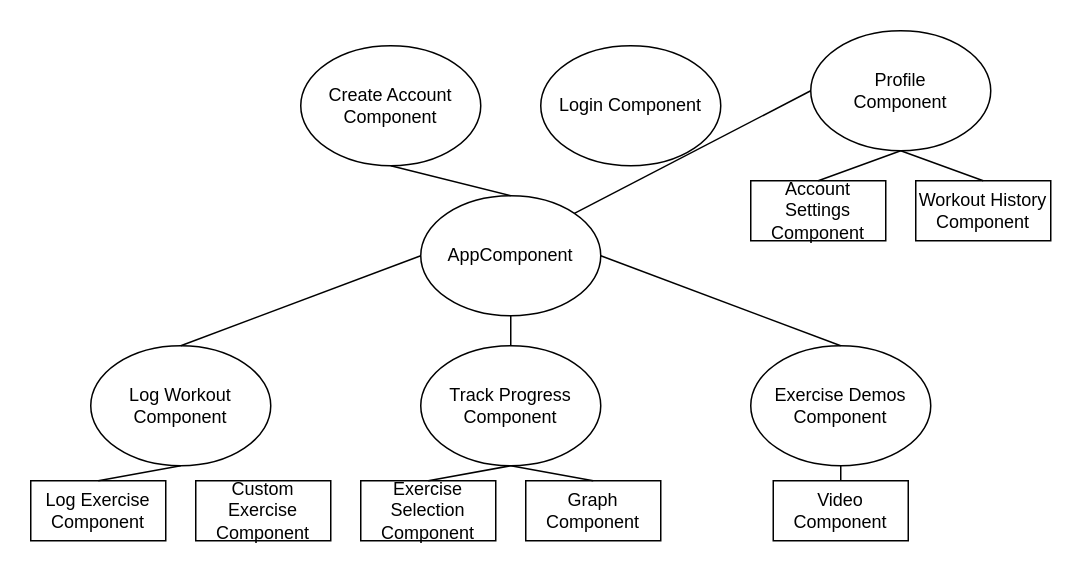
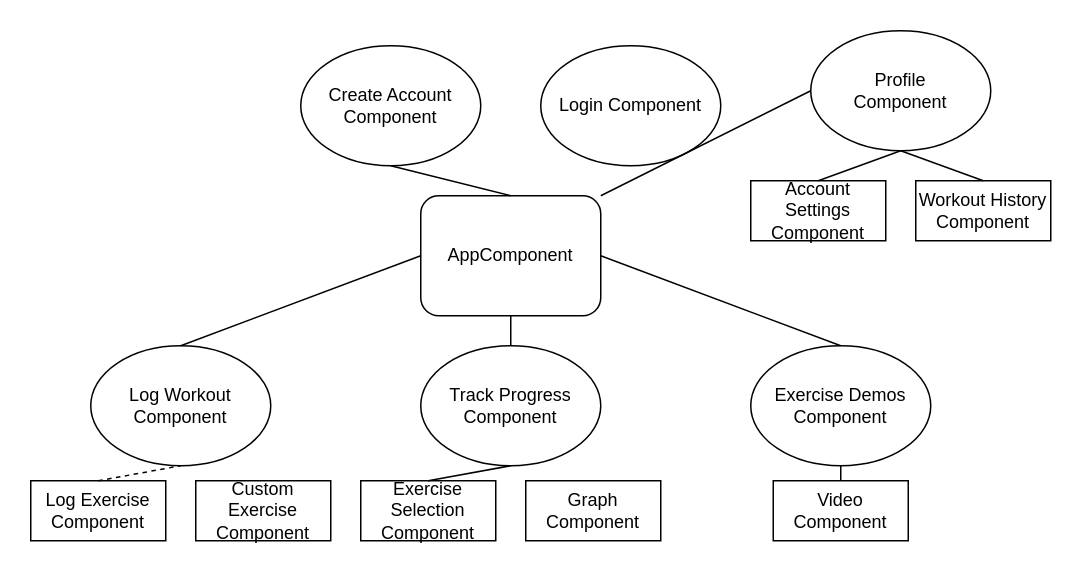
  <mxCell id="0" />
  <mxCell id="1" parent="0" />
- <mxCell id="2" value="AppComponent" style="ellipse;whiteSpace=wrap;html=1;" vertex="1" parent="1"><mxGeometry x="280" y="130" width="120" height="80" as="geometry" /></mxCell>
+ <mxCell id="2" value="AppComponent" style="whiteSpace=wrap;html=1;rounded=1;" vertex="1" parent="1"><mxGeometry x="280" y="130" width="120" height="80" as="geometry" /></mxCell>
  <mxCell id="3" value="Log Workout&lt;div&gt;Component&lt;/div&gt;" style="ellipse;whiteSpace=wrap;html=1;" vertex="1" parent="1"><mxGeometry x="60" y="230" width="120" height="80" as="geometry" /></mxCell>
  <mxCell id="4" value="Track Progress&lt;div&gt;Component&lt;/div&gt;" style="ellipse;whiteSpace=wrap;html=1;" vertex="1" parent="1"><mxGeometry x="280" y="230" width="120" height="80" as="geometry" /></mxCell>
  <mxCell id="5" value="Exercise Demos&lt;div&gt;Component&lt;/div&gt;" style="ellipse;whiteSpace=wrap;html=1;" vertex="1" parent="1"><mxGeometry x="500" y="230" width="120" height="80" as="geometry" /></mxCell>
  <mxCell id="6" value="Log Exercise&lt;div&gt;Component&lt;/div&gt;" style="rounded=0;whiteSpace=wrap;html=1;" vertex="1" parent="1"><mxGeometry y="320" width="90" height="40" as="geometry" x="20" /></mxCell>
  <mxCell id="7" value="Custom Exercise&lt;div&gt;Component&lt;/div&gt;" style="rounded=0;whiteSpace=wrap;html=1;" vertex="1" parent="1"><mxGeometry x="130" y="320" width="90" height="40" as="geometry" /></mxCell>
  <mxCell id="8" value="Exercise Selection Component" style="rounded=0;whiteSpace=wrap;html=1;" vertex="1" parent="1"><mxGeometry x="240" y="320" width="90" height="40" as="geometry" /></mxCell>
  <mxCell id="9" value="Graph&lt;div&gt;Component&lt;/div&gt;" style="rounded=0;whiteSpace=wrap;html=1;" vertex="1" parent="1"><mxGeometry x="350" y="320" width="90" height="40" as="geometry" /></mxCell>
  <mxCell id="10" value="Video&lt;div&gt;Component&lt;/div&gt;" style="rounded=0;whiteSpace=wrap;html=1;" vertex="1" parent="1"><mxGeometry x="515" y="320" width="90" height="40" as="geometry" /></mxCell>
  <mxCell id="11" value="" style="endArrow=none;html=1;rounded=0;entryX=0;entryY=0.5;entryDx=0;entryDy=0;exitX=0.5;exitY=0;exitDx=0;exitDy=0;" edge="1" parent="1" source="3" target="2"><mxGeometry width="50" height="50" relative="1" as="geometry"><mxPoint x="190" y="210" as="sourcePoint" /><mxPoint x="240" y="160" as="targetPoint" /></mxGeometry></mxCell>
  <mxCell id="12" value="" style="endArrow=none;html=1;rounded=0;entryX=0.5;entryY=1;entryDx=0;entryDy=0;exitX=0.5;exitY=0;exitDx=0;exitDy=0;" edge="1" parent="1" source="4" target="2"><mxGeometry width="50" height="50" relative="1" as="geometry"><mxPoint x="240" y="270" as="sourcePoint" /><mxPoint x="290" y="220" as="targetPoint" /></mxGeometry></mxCell>
  <mxCell id="13" value="" style="endArrow=none;html=1;rounded=0;exitX=1;exitY=0.5;exitDx=0;exitDy=0;entryX=0.5;entryY=0;entryDx=0;entryDy=0;" edge="1" parent="1" source="2" target="5"><mxGeometry width="50" height="50" relative="1" as="geometry"><mxPoint x="460" y="195" as="sourcePoint" /><mxPoint x="510" y="145" as="targetPoint" /></mxGeometry></mxCell>
- <mxCell id="14" value="" style="endArrow=none;html=1;rounded=0;entryX=0.5;entryY=1;entryDx=0;entryDy=0;exitX=0.5;exitY=0;exitDx=0;exitDy=0;" edge="1" parent="1" source="6" target="3"><mxGeometry width="50" height="50" relative="1" as="geometry"><mxPoint y="460" as="sourcePoint" x="20" /><mxPoint x="70" y="410" as="targetPoint" /></mxGeometry></mxCell>
+ <mxCell id="14" value="" style="endArrow=none;html=1;rounded=0;entryX=0.5;entryY=1;entryDx=0;entryDy=0;exitX=0.5;exitY=0;exitDx=0;exitDy=0;dashed=1;" edge="1" parent="1" source="6" target="3"><mxGeometry width="50" height="50" relative="1" as="geometry"><mxPoint y="460" as="sourcePoint" x="20" /><mxPoint x="70" y="410" as="targetPoint" /></mxGeometry></mxCell>
  <mxCell id="15" value="" style="endArrow=none;html=1;rounded=0;entryX=0.5;entryY=1;entryDx=0;entryDy=0;exitX=0.5;exitY=0;exitDx=0;exitDy=0;" edge="1" parent="1" source="8" target="4"><mxGeometry width="50" height="50" relative="1" as="geometry"><mxPoint x="210" y="430" as="sourcePoint" /><mxPoint x="260" y="380" as="targetPoint" /></mxGeometry></mxCell>
- <mxCell id="16" value="" style="endArrow=none;html=1;rounded=0;entryX=0.5;entryY=1;entryDx=0;entryDy=0;exitX=0.5;exitY=0;exitDx=0;exitDy=0;" edge="1" parent="1" source="9" target="4"><mxGeometry width="50" height="50" relative="1" as="geometry"><mxPoint x="340" y="420" as="sourcePoint" /><mxPoint x="390" y="370" as="targetPoint" /></mxGeometry></mxCell>
  <mxCell id="17" value="" style="endArrow=none;html=1;rounded=0;entryX=0.5;entryY=1;entryDx=0;entryDy=0;exitX=0.5;exitY=0;exitDx=0;exitDy=0;" edge="1" parent="1" source="10" target="5"><mxGeometry width="50" height="50" relative="1" as="geometry"><mxPoint x="470" y="440" as="sourcePoint" /><mxPoint x="520" y="390" as="targetPoint" /></mxGeometry></mxCell>
  <mxCell id="18" value="Login Component" style="ellipse;whiteSpace=wrap;html=1;" vertex="1" parent="1"><mxGeometry x="360" y="30" width="120" height="80" as="geometry" /></mxCell>
  <mxCell id="19" value="Create Account&lt;div&gt;Component&lt;/div&gt;" style="ellipse;whiteSpace=wrap;html=1;" vertex="1" parent="1"><mxGeometry x="200" y="30" width="120" height="80" as="geometry" /></mxCell>
  <mxCell id="20" value="" style="endArrow=none;html=1;rounded=0;entryX=0.5;entryY=0;entryDx=0;entryDy=0;exitX=0.5;exitY=1;exitDx=0;exitDy=0;" edge="1" parent="1" source="19" target="2"><mxGeometry width="50" height="50" relative="1" as="geometry"><mxPoint x="150" y="190" as="sourcePoint" /><mxPoint x="200" y="140" as="targetPoint" /></mxGeometry></mxCell>
  <mxCell id="21" value="Profile&lt;div&gt;Component&lt;/div&gt;" style="ellipse;whiteSpace=wrap;html=1;" vertex="1" parent="1"><mxGeometry x="540" width="120" height="80" as="geometry" y="20" /></mxCell>
  <mxCell id="22" value="Account Settings&lt;div&gt;Component&lt;/div&gt;" style="rounded=0;whiteSpace=wrap;html=1;" vertex="1" parent="1"><mxGeometry x="500" y="120" width="90" height="40" as="geometry" /></mxCell>
  <mxCell id="23" value="Workout History&lt;div&gt;Component&lt;/div&gt;" style="rounded=0;whiteSpace=wrap;html=1;" vertex="1" parent="1"><mxGeometry x="610" y="120" width="90" height="40" as="geometry" /></mxCell>
  <mxCell id="24" value="" style="endArrow=none;html=1;rounded=0;entryX=0.5;entryY=1;entryDx=0;entryDy=0;exitX=0.5;exitY=0;exitDx=0;exitDy=0;" edge="1" parent="1" source="22" target="21"><mxGeometry width="50" height="50" relative="1" as="geometry"><mxPoint x="440" y="160" as="sourcePoint" /><mxPoint x="490" y="110" as="targetPoint" /></mxGeometry></mxCell>
  <mxCell id="25" value="" style="endArrow=none;html=1;rounded=0;exitX=0.5;exitY=1;exitDx=0;exitDy=0;entryX=0.5;entryY=0;entryDx=0;entryDy=0;" edge="1" parent="1" source="21" target="23"><mxGeometry width="50" height="50" relative="1" as="geometry"><mxPoint x="710" y="100" as="sourcePoint" /><mxPoint x="760" y="50" as="targetPoint" /></mxGeometry></mxCell>
  <mxCell id="26" value="" style="endArrow=none;html=1;rounded=0;exitX=1;exitY=0;exitDx=0;exitDy=0;entryX=0;entryY=0.5;entryDx=0;entryDy=0;" edge="1" parent="1" source="2" target="21"><mxGeometry width="50" height="50" relative="1" as="geometry"><mxPoint x="650" y="240" as="sourcePoint" /><mxPoint x="700" y="190" as="targetPoint" /></mxGeometry></mxCell>
